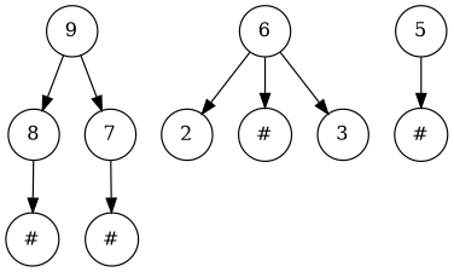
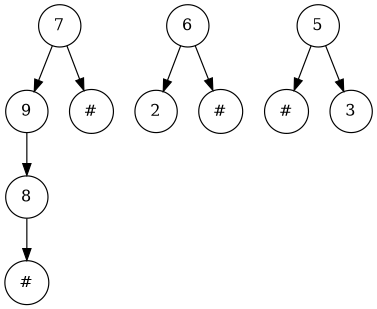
  digraph {
    node [shape=circle]
    n1 [label=9]
    n2 [label=8]
    n3 [label=7]
    n4 [label="#"]
    n5 [label="#"]
    n6 [label=6]
    n7 [label=2]
    n8 [label="#"]
    n9 [label=5]
    n10 [label="#"]
    n11 [label=3]
    n1 -> n2
-   n1 -> n3
+   n3 -> n1
    n2 -> n4
    n3 -> n5
    n6 -> n7
    n6 -> n8
    n9 -> n10
-   n6 -> n11
+   n9 -> n11
  }
